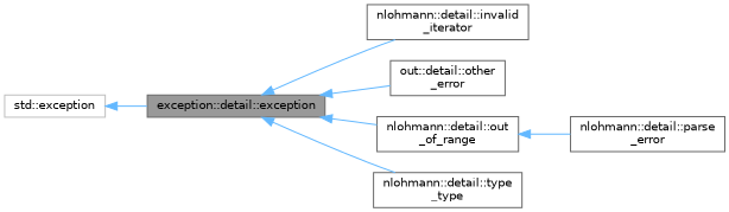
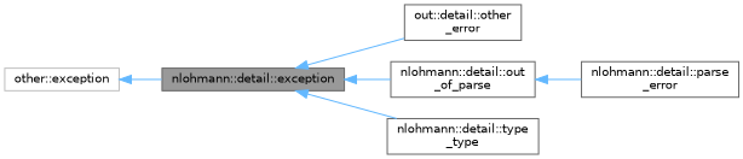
  digraph {
    rankdir=LR
    node [color=gray40 fillcolor=white fontname=Helvetica fontsize=10 shape=box style=filled]
    edge [color=steelblue1 dir=back fontname=Helvetica fontsize=10 labelfontname=Helvetica labelfontsize=10 style=solid]
-   n1 [fillcolor=grey60 fontcolor=black height=0.2 label="exception::detail::exception" width=0.4]
-   n2 [height=0.2 label="nlohmann::detail::invalid\l_iterator" width=0.4]
+   n1 [fillcolor=grey60 fontcolor=black height=0.2 label="nlohmann::detail::exception" width=0.4]
    n3 [height=0.2 label="out::detail::other\l_error" width=0.4]
-   n4 [height=0.2 label="nlohmann::detail::out\l_of_range" width=0.4]
+   n4 [height=0.2 label="nlohmann::detail::out\l_of_parse" width=0.4]
    n5 [height=0.2 label="nlohmann::detail::type\l_type" width=0.4]
    n6 [height=0.2 label="nlohmann::detail::parse\l_error" width=0.4]
-   n7 [color=grey75 height=0.2 label="std::exception" width=0.4]
-   n1 -> n2
+   n7 [color=grey75 height=0.2 label="other::exception" width=0.4]
    n1 -> n3
    n1 -> n4
    n1 -> n5
    n4 -> n6
    n7 -> n1
  }
